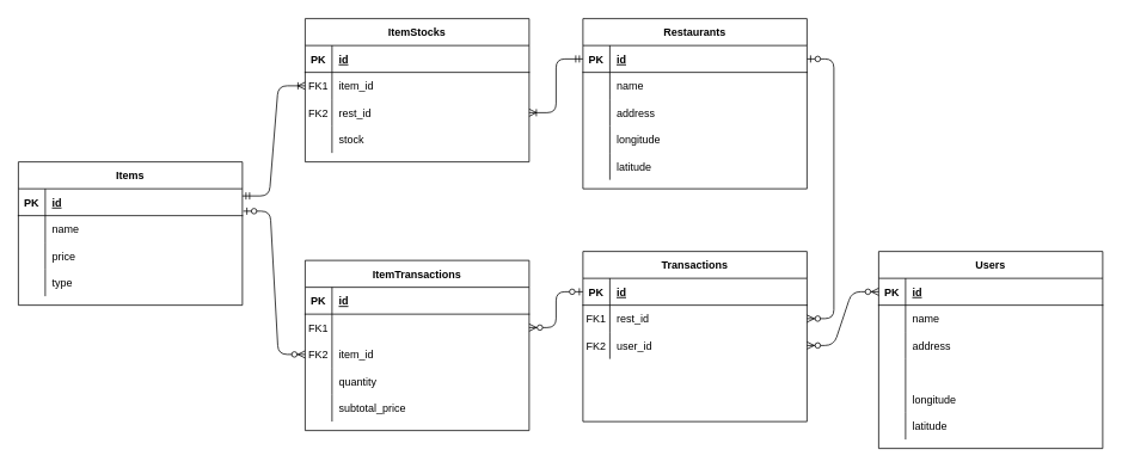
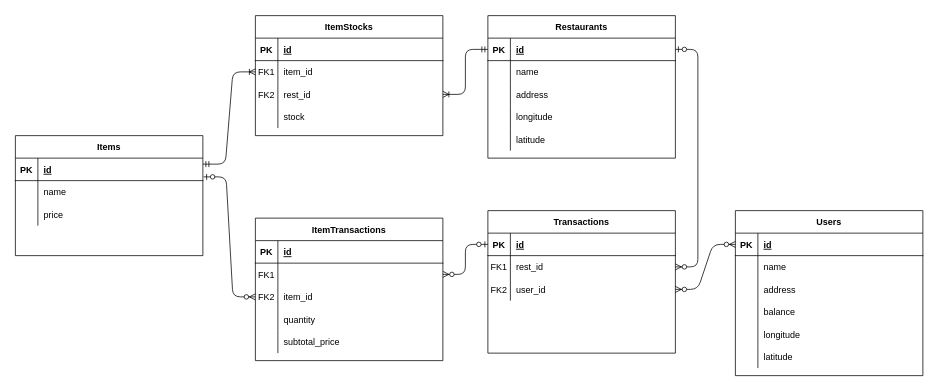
  <mxCell id="0" />
  <mxCell id="1" parent="0" />
  <mxCell id="2" value="Items" style="shape=table;startSize=30;container=1;collapsible=1;childLayout=tableLayout;fixedRows=1;rowLines=0;fontStyle=1;align=center;resizeLast=1;" vertex="1" parent="1"><mxGeometry x="20" y="180" width="250" height="160" as="geometry" /></mxCell>
  <mxCell id="3" value="" style="shape=partialRectangle;collapsible=0;dropTarget=0;pointerEvents=0;fillColor=none;points=[[0,0.5],[1,0.5]];portConstraint=eastwest;top=0;left=0;right=0;bottom=1;" vertex="1" parent="2"><mxGeometry y="30" width="250" height="30" as="geometry" /></mxCell>
  <mxCell id="4" value="PK" style="shape=partialRectangle;overflow=hidden;connectable=0;fillColor=none;top=0;left=0;bottom=0;right=0;fontStyle=1;" vertex="1" parent="3"><mxGeometry width="30" height="30" as="geometry" /></mxCell>
  <mxCell id="5" value="id" style="shape=partialRectangle;overflow=hidden;connectable=0;fillColor=none;top=0;left=0;bottom=0;right=0;align=left;spacingLeft=6;fontStyle=5;" vertex="1" parent="3"><mxGeometry x="30" width="220" height="30" as="geometry" /></mxCell>
  <mxCell id="6" value="" style="shape=partialRectangle;collapsible=0;dropTarget=0;pointerEvents=0;fillColor=none;points=[[0,0.5],[1,0.5]];portConstraint=eastwest;top=0;left=0;right=0;bottom=0;" vertex="1" parent="2"><mxGeometry y="60" width="250" height="30" as="geometry" /></mxCell>
  <mxCell id="7" value="" style="shape=partialRectangle;overflow=hidden;connectable=0;fillColor=none;top=0;left=0;bottom=0;right=0;" vertex="1" parent="6"><mxGeometry width="30" height="30" as="geometry" /></mxCell>
  <mxCell id="8" value="name" style="shape=partialRectangle;overflow=hidden;connectable=0;fillColor=none;top=0;left=0;bottom=0;right=0;align=left;spacingLeft=6;" vertex="1" parent="6"><mxGeometry x="30" width="220" height="30" as="geometry" /></mxCell>
  <mxCell id="9" value="" style="shape=partialRectangle;collapsible=0;dropTarget=0;pointerEvents=0;fillColor=none;top=0;left=0;bottom=0;right=0;points=[[0,0.5],[1,0.5]];portConstraint=eastwest;" vertex="1" parent="2"><mxGeometry y="90" width="250" height="30" as="geometry" /></mxCell>
  <mxCell id="10" value="" style="shape=partialRectangle;connectable=0;fillColor=none;top=0;left=0;bottom=0;right=0;editable=1;overflow=hidden;" vertex="1" parent="9"><mxGeometry width="30" height="30" as="geometry" /></mxCell>
  <mxCell id="11" value="price" style="shape=partialRectangle;connectable=0;fillColor=none;top=0;left=0;bottom=0;right=0;align=left;spacingLeft=6;overflow=hidden;" vertex="1" parent="9"><mxGeometry x="30" width="220" height="30" as="geometry" /></mxCell>
  <mxCell id="12" value="" style="shape=partialRectangle;collapsible=0;dropTarget=0;pointerEvents=0;fillColor=none;top=0;left=0;bottom=0;right=0;points=[[0,0.5],[1,0.5]];portConstraint=eastwest;" vertex="1" parent="2"><mxGeometry y="120" width="250" height="30" as="geometry" /></mxCell>
  <mxCell id="13" value="" style="shape=partialRectangle;connectable=0;fillColor=none;top=0;left=0;bottom=0;right=0;editable=1;overflow=hidden;" vertex="1" parent="12"><mxGeometry width="30" height="30" as="geometry" /></mxCell>
- <mxCell id="14" value="type" style="shape=partialRectangle;connectable=0;fillColor=none;top=0;left=0;bottom=0;right=0;align=left;spacingLeft=6;overflow=hidden;" vertex="1" parent="12"><mxGeometry x="30" width="220" height="30" as="geometry" /></mxCell>
  <mxCell id="15" value="Restaurants" style="shape=table;startSize=30;container=1;collapsible=1;childLayout=tableLayout;fixedRows=1;rowLines=0;fontStyle=1;align=center;resizeLast=1;" vertex="1" parent="1"><mxGeometry x="650" y="20" width="250" height="190" as="geometry" /></mxCell>
  <mxCell id="16" value="" style="shape=partialRectangle;collapsible=0;dropTarget=0;pointerEvents=0;fillColor=none;points=[[0,0.5],[1,0.5]];portConstraint=eastwest;top=0;left=0;right=0;bottom=1;" vertex="1" parent="15"><mxGeometry y="30" width="250" height="30" as="geometry" /></mxCell>
  <mxCell id="17" value="PK" style="shape=partialRectangle;overflow=hidden;connectable=0;fillColor=none;top=0;left=0;bottom=0;right=0;fontStyle=1;" vertex="1" parent="16"><mxGeometry width="30" height="30" as="geometry" /></mxCell>
  <mxCell id="18" value="id" style="shape=partialRectangle;overflow=hidden;connectable=0;fillColor=none;top=0;left=0;bottom=0;right=0;align=left;spacingLeft=6;fontStyle=5;" vertex="1" parent="16"><mxGeometry x="30" width="220" height="30" as="geometry" /></mxCell>
  <mxCell id="19" value="" style="shape=partialRectangle;collapsible=0;dropTarget=0;pointerEvents=0;fillColor=none;points=[[0,0.5],[1,0.5]];portConstraint=eastwest;top=0;left=0;right=0;bottom=0;" vertex="1" parent="15"><mxGeometry y="60" width="250" height="30" as="geometry" /></mxCell>
  <mxCell id="20" value="" style="shape=partialRectangle;overflow=hidden;connectable=0;fillColor=none;top=0;left=0;bottom=0;right=0;" vertex="1" parent="19"><mxGeometry width="30" height="30" as="geometry" /></mxCell>
  <mxCell id="21" value="name" style="shape=partialRectangle;overflow=hidden;connectable=0;fillColor=none;top=0;left=0;bottom=0;right=0;align=left;spacingLeft=6;" vertex="1" parent="19"><mxGeometry x="30" width="220" height="30" as="geometry" /></mxCell>
  <mxCell id="22" value="" style="shape=partialRectangle;collapsible=0;dropTarget=0;pointerEvents=0;fillColor=none;top=0;left=0;bottom=0;right=0;points=[[0,0.5],[1,0.5]];portConstraint=eastwest;" vertex="1" parent="15"><mxGeometry y="90" width="250" height="30" as="geometry" /></mxCell>
  <mxCell id="23" value="" style="shape=partialRectangle;connectable=0;fillColor=none;top=0;left=0;bottom=0;right=0;editable=1;overflow=hidden;" vertex="1" parent="22"><mxGeometry width="30" height="30" as="geometry" /></mxCell>
  <mxCell id="24" value="address" style="shape=partialRectangle;connectable=0;fillColor=none;top=0;left=0;bottom=0;right=0;align=left;spacingLeft=6;overflow=hidden;" vertex="1" parent="22"><mxGeometry x="30" width="220" height="30" as="geometry" /></mxCell>
  <mxCell id="25" value="" style="shape=partialRectangle;collapsible=0;dropTarget=0;pointerEvents=0;fillColor=none;top=0;left=0;bottom=0;right=0;points=[[0,0.5],[1,0.5]];portConstraint=eastwest;" vertex="1" parent="15"><mxGeometry y="120" width="250" height="30" as="geometry" /></mxCell>
  <mxCell id="26" value="" style="shape=partialRectangle;connectable=0;fillColor=none;top=0;left=0;bottom=0;right=0;editable=1;overflow=hidden;" vertex="1" parent="25"><mxGeometry width="30" height="30" as="geometry" /></mxCell>
  <mxCell id="27" value="longitude" style="shape=partialRectangle;connectable=0;fillColor=none;top=0;left=0;bottom=0;right=0;align=left;spacingLeft=6;overflow=hidden;" vertex="1" parent="25"><mxGeometry x="30" width="220" height="30" as="geometry" /></mxCell>
  <mxCell id="28" value="" style="shape=partialRectangle;collapsible=0;dropTarget=0;pointerEvents=0;fillColor=none;top=0;left=0;bottom=0;right=0;points=[[0,0.5],[1,0.5]];portConstraint=eastwest;" vertex="1" parent="15"><mxGeometry y="150" width="250" height="30" as="geometry" /></mxCell>
  <mxCell id="29" value="" style="shape=partialRectangle;connectable=0;fillColor=none;top=0;left=0;bottom=0;right=0;editable=1;overflow=hidden;" vertex="1" parent="28"><mxGeometry width="30" height="30" as="geometry" /></mxCell>
  <mxCell id="30" value="latitude" style="shape=partialRectangle;connectable=0;fillColor=none;top=0;left=0;bottom=0;right=0;align=left;spacingLeft=6;overflow=hidden;" vertex="1" parent="28"><mxGeometry x="30" width="220" height="30" as="geometry" /></mxCell>
  <mxCell id="31" value="ItemStocks" style="shape=table;startSize=30;container=1;collapsible=1;childLayout=tableLayout;fixedRows=1;rowLines=0;fontStyle=1;align=center;resizeLast=1;" vertex="1" parent="1"><mxGeometry x="340" y="20" width="250" height="160" as="geometry" /></mxCell>
  <mxCell id="32" value="" style="shape=partialRectangle;collapsible=0;dropTarget=0;pointerEvents=0;fillColor=none;points=[[0,0.5],[1,0.5]];portConstraint=eastwest;top=0;left=0;right=0;bottom=1;" vertex="1" parent="31"><mxGeometry y="30" width="250" height="30" as="geometry" /></mxCell>
  <mxCell id="33" value="PK" style="shape=partialRectangle;overflow=hidden;connectable=0;fillColor=none;top=0;left=0;bottom=0;right=0;fontStyle=1;" vertex="1" parent="32"><mxGeometry width="30" height="30" as="geometry" /></mxCell>
  <mxCell id="34" value="id" style="shape=partialRectangle;overflow=hidden;connectable=0;fillColor=none;top=0;left=0;bottom=0;right=0;align=left;spacingLeft=6;fontStyle=5;" vertex="1" parent="32"><mxGeometry x="30" width="220" height="30" as="geometry" /></mxCell>
  <mxCell id="35" value="" style="shape=partialRectangle;collapsible=0;dropTarget=0;pointerEvents=0;fillColor=none;points=[[0,0.5],[1,0.5]];portConstraint=eastwest;top=0;left=0;right=0;bottom=0;" vertex="1" parent="31"><mxGeometry y="60" width="250" height="30" as="geometry" /></mxCell>
  <mxCell id="36" value="FK1" style="shape=partialRectangle;overflow=hidden;connectable=0;fillColor=none;top=0;left=0;bottom=0;right=0;" vertex="1" parent="35"><mxGeometry width="30" height="30" as="geometry" /></mxCell>
  <mxCell id="37" value="item_id" style="shape=partialRectangle;overflow=hidden;connectable=0;fillColor=none;top=0;left=0;bottom=0;right=0;align=left;spacingLeft=6;" vertex="1" parent="35"><mxGeometry x="30" width="220" height="30" as="geometry" /></mxCell>
  <mxCell id="38" value="" style="shape=partialRectangle;collapsible=0;dropTarget=0;pointerEvents=0;fillColor=none;top=0;left=0;bottom=0;right=0;points=[[0,0.5],[1,0.5]];portConstraint=eastwest;" vertex="1" parent="31"><mxGeometry y="90" width="250" height="30" as="geometry" /></mxCell>
  <mxCell id="39" value="FK2" style="shape=partialRectangle;connectable=0;fillColor=none;top=0;left=0;bottom=0;right=0;editable=1;overflow=hidden;" vertex="1" parent="38"><mxGeometry width="30" height="30" as="geometry" /></mxCell>
  <mxCell id="40" value="rest_id" style="shape=partialRectangle;connectable=0;fillColor=none;top=0;left=0;bottom=0;right=0;align=left;spacingLeft=6;overflow=hidden;" vertex="1" parent="38"><mxGeometry x="30" width="220" height="30" as="geometry" /></mxCell>
  <mxCell id="41" value="" style="shape=partialRectangle;collapsible=0;dropTarget=0;pointerEvents=0;fillColor=none;top=0;left=0;bottom=0;right=0;points=[[0,0.5],[1,0.5]];portConstraint=eastwest;" vertex="1" parent="31"><mxGeometry y="120" width="250" height="30" as="geometry" /></mxCell>
  <mxCell id="42" value="" style="shape=partialRectangle;connectable=0;fillColor=none;top=0;left=0;bottom=0;right=0;editable=1;overflow=hidden;" vertex="1" parent="41"><mxGeometry width="30" height="30" as="geometry" /></mxCell>
  <mxCell id="43" value="stock" style="shape=partialRectangle;connectable=0;fillColor=none;top=0;left=0;bottom=0;right=0;align=left;spacingLeft=6;overflow=hidden;" vertex="1" parent="41"><mxGeometry x="30" width="220" height="30" as="geometry" /></mxCell>
  <mxCell id="44" value="" style="edgeStyle=entityRelationEdgeStyle;fontSize=12;html=1;endArrow=ERoneToMany;startArrow=ERmandOne;exitX=1;exitY=0.267;exitDx=0;exitDy=0;entryX=0;entryY=0.5;entryDx=0;entryDy=0;exitPerimeter=0;" edge="1" parent="1" source="3" target="35"><mxGeometry width="100" height="100" relative="1" as="geometry"><mxPoint x="350" y="10" as="sourcePoint" /><mxPoint x="270" y="30" as="targetPoint" /></mxGeometry></mxCell>
  <mxCell id="45" value="ItemTransactions" style="shape=table;startSize=30;container=1;collapsible=1;childLayout=tableLayout;fixedRows=1;rowLines=0;fontStyle=1;align=center;resizeLast=1;" vertex="1" parent="1"><mxGeometry x="340" y="290" width="250" height="190" as="geometry" /></mxCell>
  <mxCell id="46" value="" style="shape=partialRectangle;collapsible=0;dropTarget=0;pointerEvents=0;fillColor=none;points=[[0,0.5],[1,0.5]];portConstraint=eastwest;top=0;left=0;right=0;bottom=1;" vertex="1" parent="45"><mxGeometry y="30" width="250" height="30" as="geometry" /></mxCell>
  <mxCell id="47" value="PK" style="shape=partialRectangle;overflow=hidden;connectable=0;fillColor=none;top=0;left=0;bottom=0;right=0;fontStyle=1;" vertex="1" parent="46"><mxGeometry width="30" height="30" as="geometry" /></mxCell>
  <mxCell id="48" value="id" style="shape=partialRectangle;overflow=hidden;connectable=0;fillColor=none;top=0;left=0;bottom=0;right=0;align=left;spacingLeft=6;fontStyle=5;" vertex="1" parent="46"><mxGeometry x="30" width="220" height="30" as="geometry" /></mxCell>
  <mxCell id="49" value="" style="shape=partialRectangle;collapsible=0;dropTarget=0;pointerEvents=0;fillColor=none;top=0;left=0;bottom=0;right=0;points=[[0,0.5],[1,0.5]];portConstraint=eastwest;" vertex="1" parent="45"><mxGeometry y="60" width="250" height="30" as="geometry" /></mxCell>
  <mxCell id="50" value="FK1" style="shape=partialRectangle;connectable=0;fillColor=none;top=0;left=0;bottom=0;right=0;fontStyle=0;overflow=hidden;" vertex="1" parent="49"><mxGeometry width="30" height="30" as="geometry" /></mxCell>
  <mxCell id="51" value="" style="shape=partialRectangle;collapsible=0;dropTarget=0;pointerEvents=0;fillColor=none;points=[[0,0.5],[1,0.5]];portConstraint=eastwest;top=0;left=0;right=0;bottom=0;" vertex="1" parent="45"><mxGeometry y="90" width="250" height="30" as="geometry" /></mxCell>
  <mxCell id="52" value="FK2" style="shape=partialRectangle;overflow=hidden;connectable=0;fillColor=none;top=0;left=0;bottom=0;right=0;" vertex="1" parent="51"><mxGeometry width="30" height="30" as="geometry" /></mxCell>
  <mxCell id="53" value="item_id" style="shape=partialRectangle;overflow=hidden;connectable=0;fillColor=none;top=0;left=0;bottom=0;right=0;align=left;spacingLeft=6;" vertex="1" parent="51"><mxGeometry x="30" width="220" height="30" as="geometry" /></mxCell>
  <mxCell id="54" value="" style="shape=partialRectangle;collapsible=0;dropTarget=0;pointerEvents=0;fillColor=none;top=0;left=0;bottom=0;right=0;points=[[0,0.5],[1,0.5]];portConstraint=eastwest;" vertex="1" parent="45"><mxGeometry y="120" width="250" height="30" as="geometry" /></mxCell>
  <mxCell id="55" value="" style="shape=partialRectangle;connectable=0;fillColor=none;top=0;left=0;bottom=0;right=0;editable=1;overflow=hidden;" vertex="1" parent="54"><mxGeometry width="30" height="30" as="geometry" /></mxCell>
  <mxCell id="56" value="quantity" style="shape=partialRectangle;connectable=0;fillColor=none;top=0;left=0;bottom=0;right=0;align=left;spacingLeft=6;overflow=hidden;" vertex="1" parent="54"><mxGeometry x="30" width="220" height="30" as="geometry" /></mxCell>
  <mxCell id="57" value="" style="shape=partialRectangle;collapsible=0;dropTarget=0;pointerEvents=0;fillColor=none;top=0;left=0;bottom=0;right=0;points=[[0,0.5],[1,0.5]];portConstraint=eastwest;" vertex="1" parent="45"><mxGeometry y="150" width="250" height="30" as="geometry" /></mxCell>
  <mxCell id="58" value="" style="shape=partialRectangle;connectable=0;fillColor=none;top=0;left=0;bottom=0;right=0;editable=1;overflow=hidden;" vertex="1" parent="57"><mxGeometry width="30" height="30" as="geometry" /></mxCell>
  <mxCell id="59" value="subtotal_price" style="shape=partialRectangle;connectable=0;fillColor=none;top=0;left=0;bottom=0;right=0;align=left;spacingLeft=6;overflow=hidden;" vertex="1" parent="57"><mxGeometry x="30" width="220" height="30" as="geometry" /></mxCell>
  <mxCell id="60" value="Transactions" style="shape=table;startSize=30;container=1;collapsible=1;childLayout=tableLayout;fixedRows=1;rowLines=0;fontStyle=1;align=center;resizeLast=1;" vertex="1" parent="1"><mxGeometry x="650" y="280" width="250" height="190" as="geometry" /></mxCell>
  <mxCell id="61" value="" style="shape=partialRectangle;collapsible=0;dropTarget=0;pointerEvents=0;fillColor=none;points=[[0,0.5],[1,0.5]];portConstraint=eastwest;top=0;left=0;right=0;bottom=1;" vertex="1" parent="60"><mxGeometry y="30" width="250" height="30" as="geometry" /></mxCell>
  <mxCell id="62" value="PK" style="shape=partialRectangle;overflow=hidden;connectable=0;fillColor=none;top=0;left=0;bottom=0;right=0;fontStyle=1;" vertex="1" parent="61"><mxGeometry width="30" height="30" as="geometry" /></mxCell>
  <mxCell id="63" value="id" style="shape=partialRectangle;overflow=hidden;connectable=0;fillColor=none;top=0;left=0;bottom=0;right=0;align=left;spacingLeft=6;fontStyle=5;" vertex="1" parent="61"><mxGeometry x="30" width="220" height="30" as="geometry" /></mxCell>
  <mxCell id="64" value="" style="shape=partialRectangle;collapsible=0;dropTarget=0;pointerEvents=0;fillColor=none;top=0;left=0;bottom=0;right=0;points=[[0,0.5],[1,0.5]];portConstraint=eastwest;" vertex="1" parent="60"><mxGeometry y="60" width="250" height="30" as="geometry" /></mxCell>
  <mxCell id="65" value="FK1" style="shape=partialRectangle;connectable=0;fillColor=none;top=0;left=0;bottom=0;right=0;editable=1;overflow=hidden;" vertex="1" parent="64"><mxGeometry width="30" height="30" as="geometry" /></mxCell>
  <mxCell id="66" value="rest_id" style="shape=partialRectangle;connectable=0;fillColor=none;top=0;left=0;bottom=0;right=0;align=left;spacingLeft=6;overflow=hidden;" vertex="1" parent="64"><mxGeometry x="30" width="220" height="30" as="geometry" /></mxCell>
  <mxCell id="67" value="" style="shape=partialRectangle;collapsible=0;dropTarget=0;pointerEvents=0;fillColor=none;top=0;left=0;bottom=0;right=0;points=[[0,0.5],[1,0.5]];portConstraint=eastwest;" vertex="1" parent="60"><mxGeometry y="90" width="250" height="30" as="geometry" /></mxCell>
  <mxCell id="68" value="FK2" style="shape=partialRectangle;connectable=0;fillColor=none;top=0;left=0;bottom=0;right=0;fontStyle=0;overflow=hidden;" vertex="1" parent="67"><mxGeometry width="30" height="30" as="geometry" /></mxCell>
  <mxCell id="69" value="user_id" style="shape=partialRectangle;connectable=0;fillColor=none;top=0;left=0;bottom=0;right=0;align=left;spacingLeft=6;fontStyle=0;overflow=hidden;" vertex="1" parent="67"><mxGeometry x="30" width="220" height="30" as="geometry" /></mxCell>
  <mxCell id="70" value="" style="shape=partialRectangle;collapsible=0;dropTarget=0;pointerEvents=0;fillColor=none;top=0;left=0;bottom=0;right=0;points=[[0,0.5],[1,0.5]];portConstraint=eastwest;" vertex="1" parent="60"><mxGeometry y="120" width="250" height="30" as="geometry" /></mxCell>
  <mxCell id="71" value="" style="shape=partialRectangle;connectable=0;fillColor=none;top=0;left=0;bottom=0;right=0;editable=1;overflow=hidden;" vertex="1" parent="70"><mxGeometry width="30" height="30" as="geometry" /></mxCell>
  <mxCell id="72" value="" style="shape=partialRectangle;collapsible=0;dropTarget=0;pointerEvents=0;fillColor=none;top=0;left=0;bottom=0;right=0;points=[[0,0.5],[1,0.5]];portConstraint=eastwest;" vertex="1" parent="60"><mxGeometry y="150" width="250" height="30" as="geometry" /></mxCell>
  <mxCell id="73" value="" style="shape=partialRectangle;connectable=0;fillColor=none;top=0;left=0;bottom=0;right=0;editable=1;overflow=hidden;" vertex="1" parent="72"><mxGeometry width="30" height="30" as="geometry" /></mxCell>
  <mxCell id="74" value="Users" style="shape=table;startSize=30;container=1;collapsible=1;childLayout=tableLayout;fixedRows=1;rowLines=0;fontStyle=1;align=center;resizeLast=1;" vertex="1" parent="1"><mxGeometry x="980" y="280" width="250" height="220" as="geometry" /></mxCell>
  <mxCell id="75" value="" style="shape=partialRectangle;collapsible=0;dropTarget=0;pointerEvents=0;fillColor=none;points=[[0,0.5],[1,0.5]];portConstraint=eastwest;top=0;left=0;right=0;bottom=1;" vertex="1" parent="74"><mxGeometry y="30" width="250" height="30" as="geometry" /></mxCell>
  <mxCell id="76" value="PK" style="shape=partialRectangle;overflow=hidden;connectable=0;fillColor=none;top=0;left=0;bottom=0;right=0;fontStyle=1;" vertex="1" parent="75"><mxGeometry width="30" height="30" as="geometry" /></mxCell>
  <mxCell id="77" value="id" style="shape=partialRectangle;overflow=hidden;connectable=0;fillColor=none;top=0;left=0;bottom=0;right=0;align=left;spacingLeft=6;fontStyle=5;" vertex="1" parent="75"><mxGeometry x="30" width="220" height="30" as="geometry" /></mxCell>
  <mxCell id="78" value="" style="shape=partialRectangle;collapsible=0;dropTarget=0;pointerEvents=0;fillColor=none;points=[[0,0.5],[1,0.5]];portConstraint=eastwest;top=0;left=0;right=0;bottom=0;" vertex="1" parent="74"><mxGeometry y="60" width="250" height="30" as="geometry" /></mxCell>
  <mxCell id="79" value="" style="shape=partialRectangle;overflow=hidden;connectable=0;fillColor=none;top=0;left=0;bottom=0;right=0;" vertex="1" parent="78"><mxGeometry width="30" height="30" as="geometry" /></mxCell>
  <mxCell id="80" value="name" style="shape=partialRectangle;overflow=hidden;connectable=0;fillColor=none;top=0;left=0;bottom=0;right=0;align=left;spacingLeft=6;" vertex="1" parent="78"><mxGeometry x="30" width="220" height="30" as="geometry" /></mxCell>
  <mxCell id="81" value="" style="shape=partialRectangle;collapsible=0;dropTarget=0;pointerEvents=0;fillColor=none;top=0;left=0;bottom=0;right=0;points=[[0,0.5],[1,0.5]];portConstraint=eastwest;" vertex="1" parent="74"><mxGeometry y="90" width="250" height="30" as="geometry" /></mxCell>
  <mxCell id="82" value="" style="shape=partialRectangle;connectable=0;fillColor=none;top=0;left=0;bottom=0;right=0;editable=1;overflow=hidden;" vertex="1" parent="81"><mxGeometry width="30" height="30" as="geometry" /></mxCell>
  <mxCell id="83" value="address" style="shape=partialRectangle;connectable=0;fillColor=none;top=0;left=0;bottom=0;right=0;align=left;spacingLeft=6;overflow=hidden;" vertex="1" parent="81"><mxGeometry x="30" width="220" height="30" as="geometry" /></mxCell>
  <mxCell id="84" value="" style="shape=partialRectangle;collapsible=0;dropTarget=0;pointerEvents=0;fillColor=none;top=0;left=0;bottom=0;right=0;points=[[0,0.5],[1,0.5]];portConstraint=eastwest;" vertex="1" parent="74"><mxGeometry y="120" width="250" height="30" as="geometry" /></mxCell>
  <mxCell id="85" value="" style="shape=partialRectangle;connectable=0;fillColor=none;top=0;left=0;bottom=0;right=0;editable=1;overflow=hidden;" vertex="1" parent="84"><mxGeometry width="30" height="30" as="geometry" /></mxCell>
+ <mxCell id="86" value="balance" style="shape=partialRectangle;connectable=0;fillColor=none;top=0;left=0;bottom=0;right=0;align=left;spacingLeft=6;overflow=hidden;" vertex="1" parent="84"><mxGeometry x="30" width="220" height="30" as="geometry" /></mxCell>
  <mxCell id="87" value="" style="shape=partialRectangle;collapsible=0;dropTarget=0;pointerEvents=0;fillColor=none;top=0;left=0;bottom=0;right=0;points=[[0,0.5],[1,0.5]];portConstraint=eastwest;" vertex="1" parent="74"><mxGeometry y="150" width="250" height="30" as="geometry" /></mxCell>
  <mxCell id="88" value="" style="shape=partialRectangle;connectable=0;fillColor=none;top=0;left=0;bottom=0;right=0;editable=1;overflow=hidden;" vertex="1" parent="87"><mxGeometry width="30" height="30" as="geometry" /></mxCell>
  <mxCell id="89" value="longitude" style="shape=partialRectangle;connectable=0;fillColor=none;top=0;left=0;bottom=0;right=0;align=left;spacingLeft=6;overflow=hidden;" vertex="1" parent="87"><mxGeometry x="30" width="220" height="30" as="geometry" /></mxCell>
  <mxCell id="90" value="" style="shape=partialRectangle;collapsible=0;dropTarget=0;pointerEvents=0;fillColor=none;top=0;left=0;bottom=0;right=0;points=[[0,0.5],[1,0.5]];portConstraint=eastwest;" vertex="1" parent="74"><mxGeometry y="180" width="250" height="30" as="geometry" /></mxCell>
  <mxCell id="91" value="" style="shape=partialRectangle;connectable=0;fillColor=none;top=0;left=0;bottom=0;right=0;editable=1;overflow=hidden;" vertex="1" parent="90"><mxGeometry width="30" height="30" as="geometry" /></mxCell>
  <mxCell id="92" value="latitude" style="shape=partialRectangle;connectable=0;fillColor=none;top=0;left=0;bottom=0;right=0;align=left;spacingLeft=6;overflow=hidden;" vertex="1" parent="90"><mxGeometry x="30" width="220" height="30" as="geometry" /></mxCell>
  <mxCell id="93" value="" style="edgeStyle=entityRelationEdgeStyle;fontSize=12;html=1;endArrow=ERzeroToMany;startArrow=ERzeroToOne;entryX=0;entryY=0.5;entryDx=0;entryDy=0;exitX=1.004;exitY=0.833;exitDx=0;exitDy=0;exitPerimeter=0;" edge="1" parent="1" source="3" target="51"><mxGeometry width="100" height="100" relative="1" as="geometry"><mxPoint x="270" y="320" as="sourcePoint" /><mxPoint x="290" y="210" as="targetPoint" /></mxGeometry></mxCell>
  <mxCell id="94" value="" style="edgeStyle=entityRelationEdgeStyle;fontSize=12;html=1;endArrow=ERoneToMany;startArrow=ERmandOne;exitX=0;exitY=0.5;exitDx=0;exitDy=0;entryX=1;entryY=0.5;entryDx=0;entryDy=0;" edge="1" parent="1" source="16" target="38"><mxGeometry width="100" height="100" relative="1" as="geometry"><mxPoint x="560" y="158.01" as="sourcePoint" /><mxPoint x="600" y="105" as="targetPoint" /></mxGeometry></mxCell>
  <mxCell id="95" value="" style="edgeStyle=entityRelationEdgeStyle;fontSize=12;html=1;endArrow=ERzeroToMany;startArrow=ERzeroToOne;entryX=1;entryY=0.5;entryDx=0;entryDy=0;exitX=0;exitY=0.5;exitDx=0;exitDy=0;" edge="1" parent="1" source="61" target="49"><mxGeometry width="100" height="100" relative="1" as="geometry"><mxPoint x="601" y="365" as="sourcePoint" /><mxPoint x="680" y="595.01" as="targetPoint" /></mxGeometry></mxCell>
  <mxCell id="96" value="" style="edgeStyle=entityRelationEdgeStyle;fontSize=12;html=1;endArrow=ERzeroToMany;endFill=1;startArrow=ERzeroToMany;entryX=0;entryY=0.5;entryDx=0;entryDy=0;exitX=1;exitY=0.5;exitDx=0;exitDy=0;" edge="1" parent="1" source="67" target="75"><mxGeometry width="100" height="100" relative="1" as="geometry"><mxPoint x="820" y="410" as="sourcePoint" /><mxPoint x="920" y="310" as="targetPoint" /></mxGeometry></mxCell>
  <mxCell id="97" value="" style="edgeStyle=entityRelationEdgeStyle;fontSize=12;html=1;endArrow=ERzeroToMany;startArrow=ERzeroToOne;entryX=1;entryY=0.5;entryDx=0;entryDy=0;exitX=1;exitY=0.5;exitDx=0;exitDy=0;" edge="1" parent="1" source="16" target="64"><mxGeometry width="100" height="100" relative="1" as="geometry"><mxPoint x="990" y="410" as="sourcePoint" /><mxPoint x="1069" y="640.01" as="targetPoint" /></mxGeometry></mxCell>
